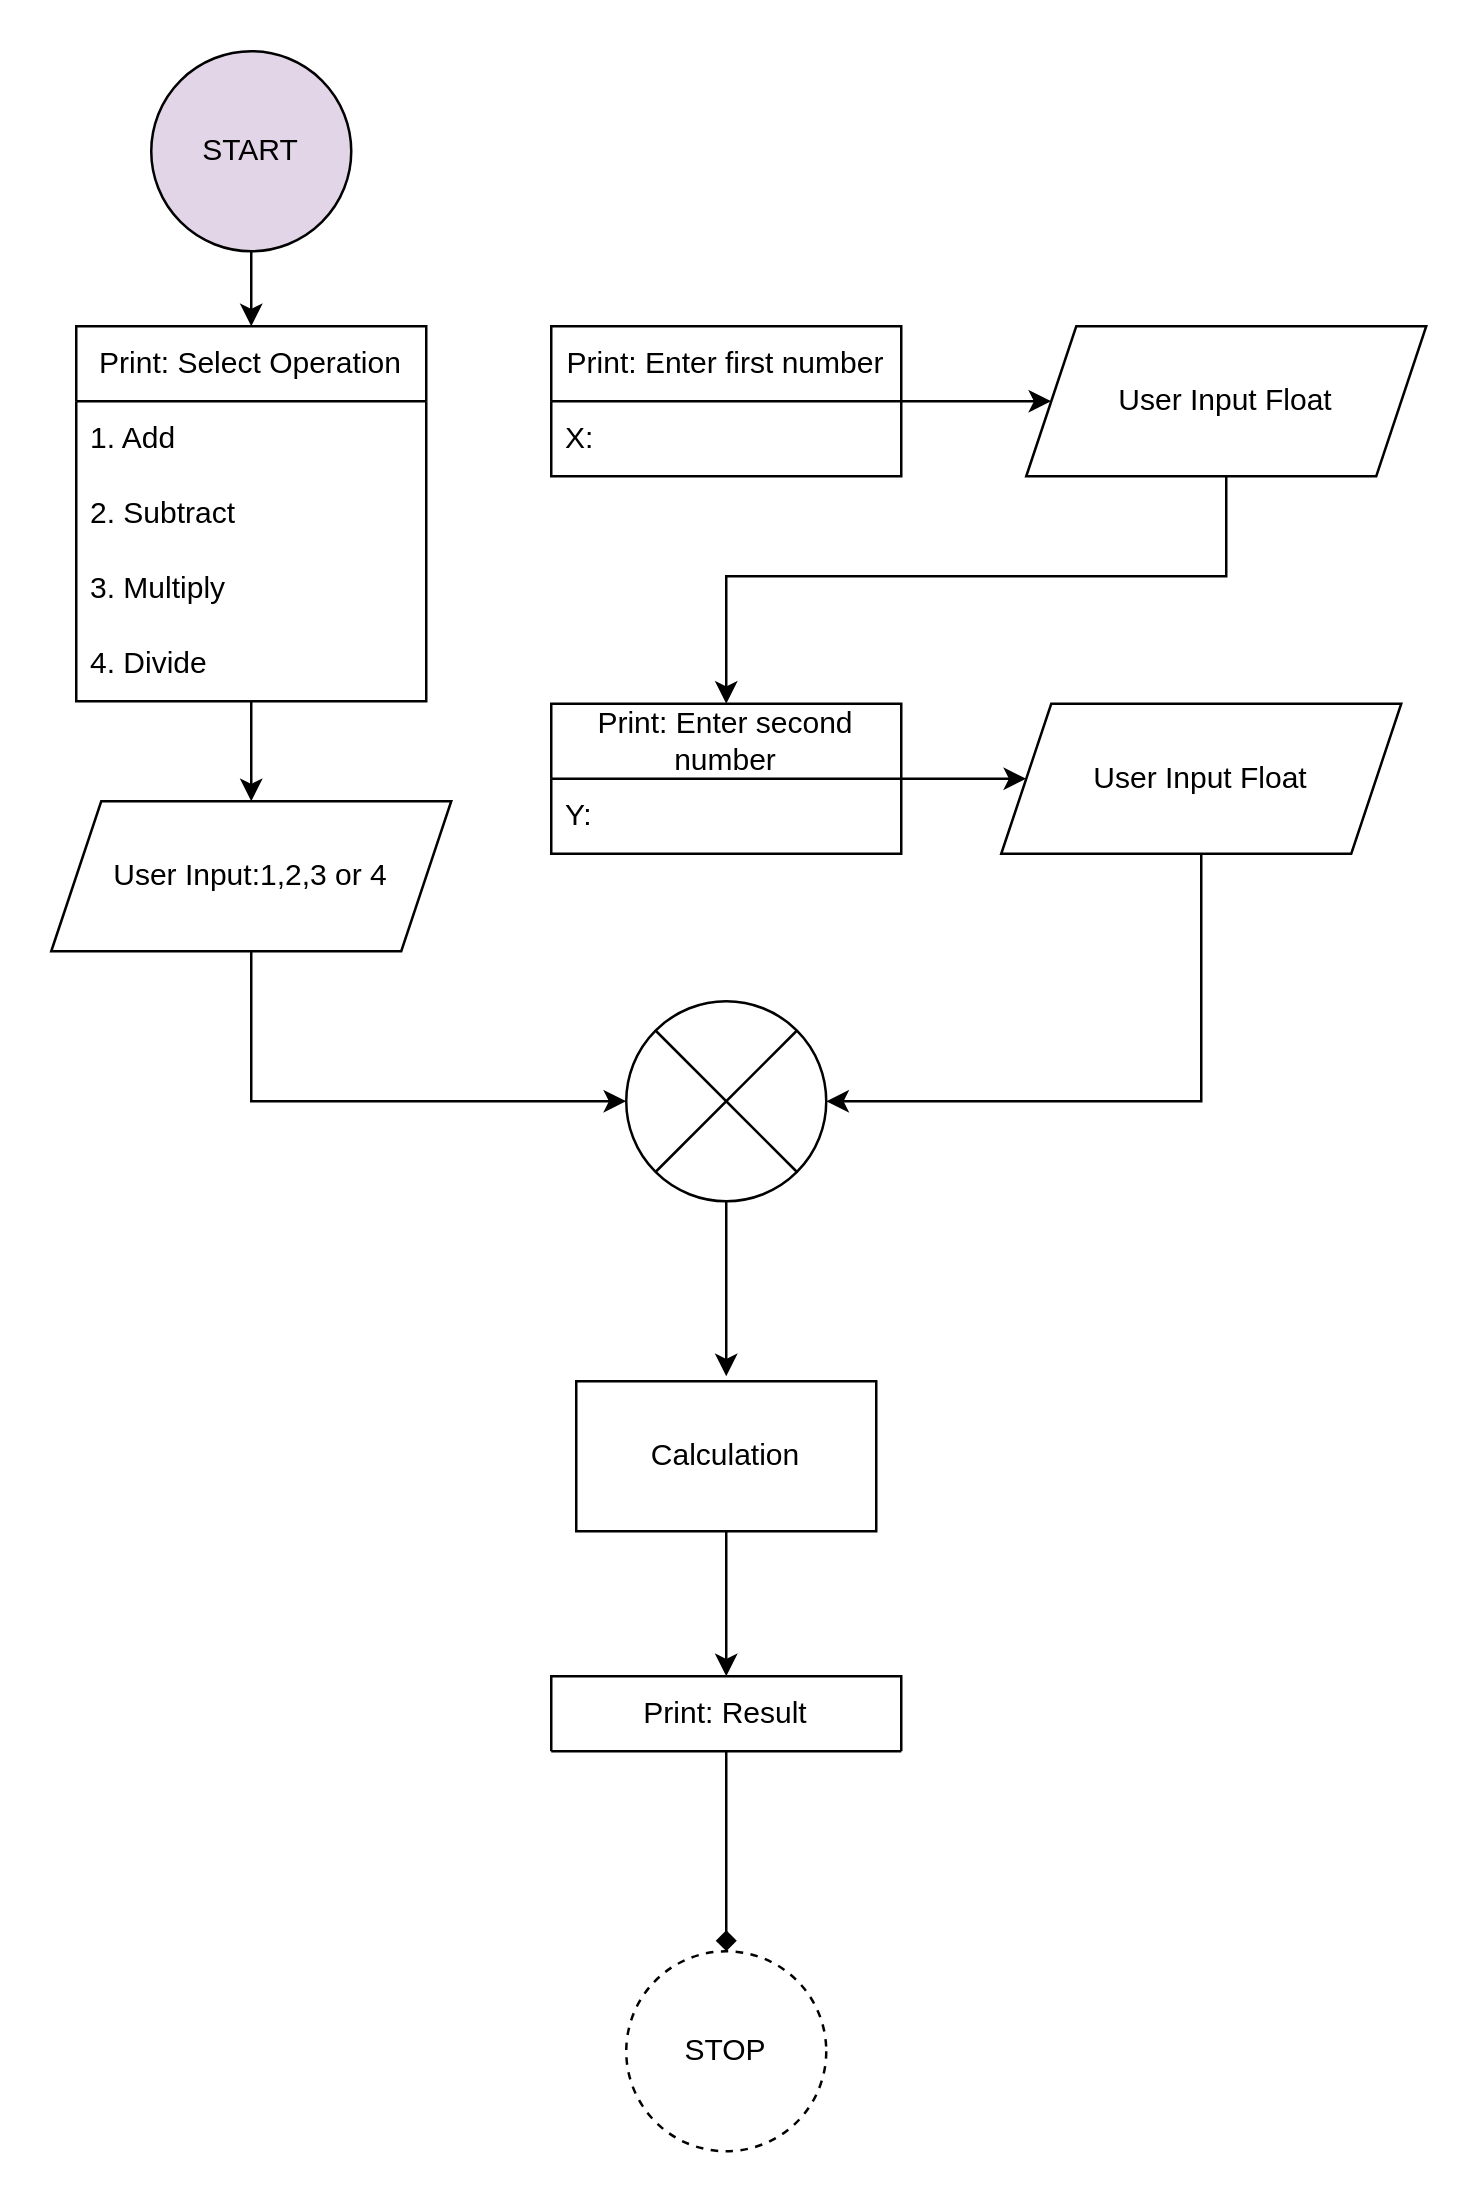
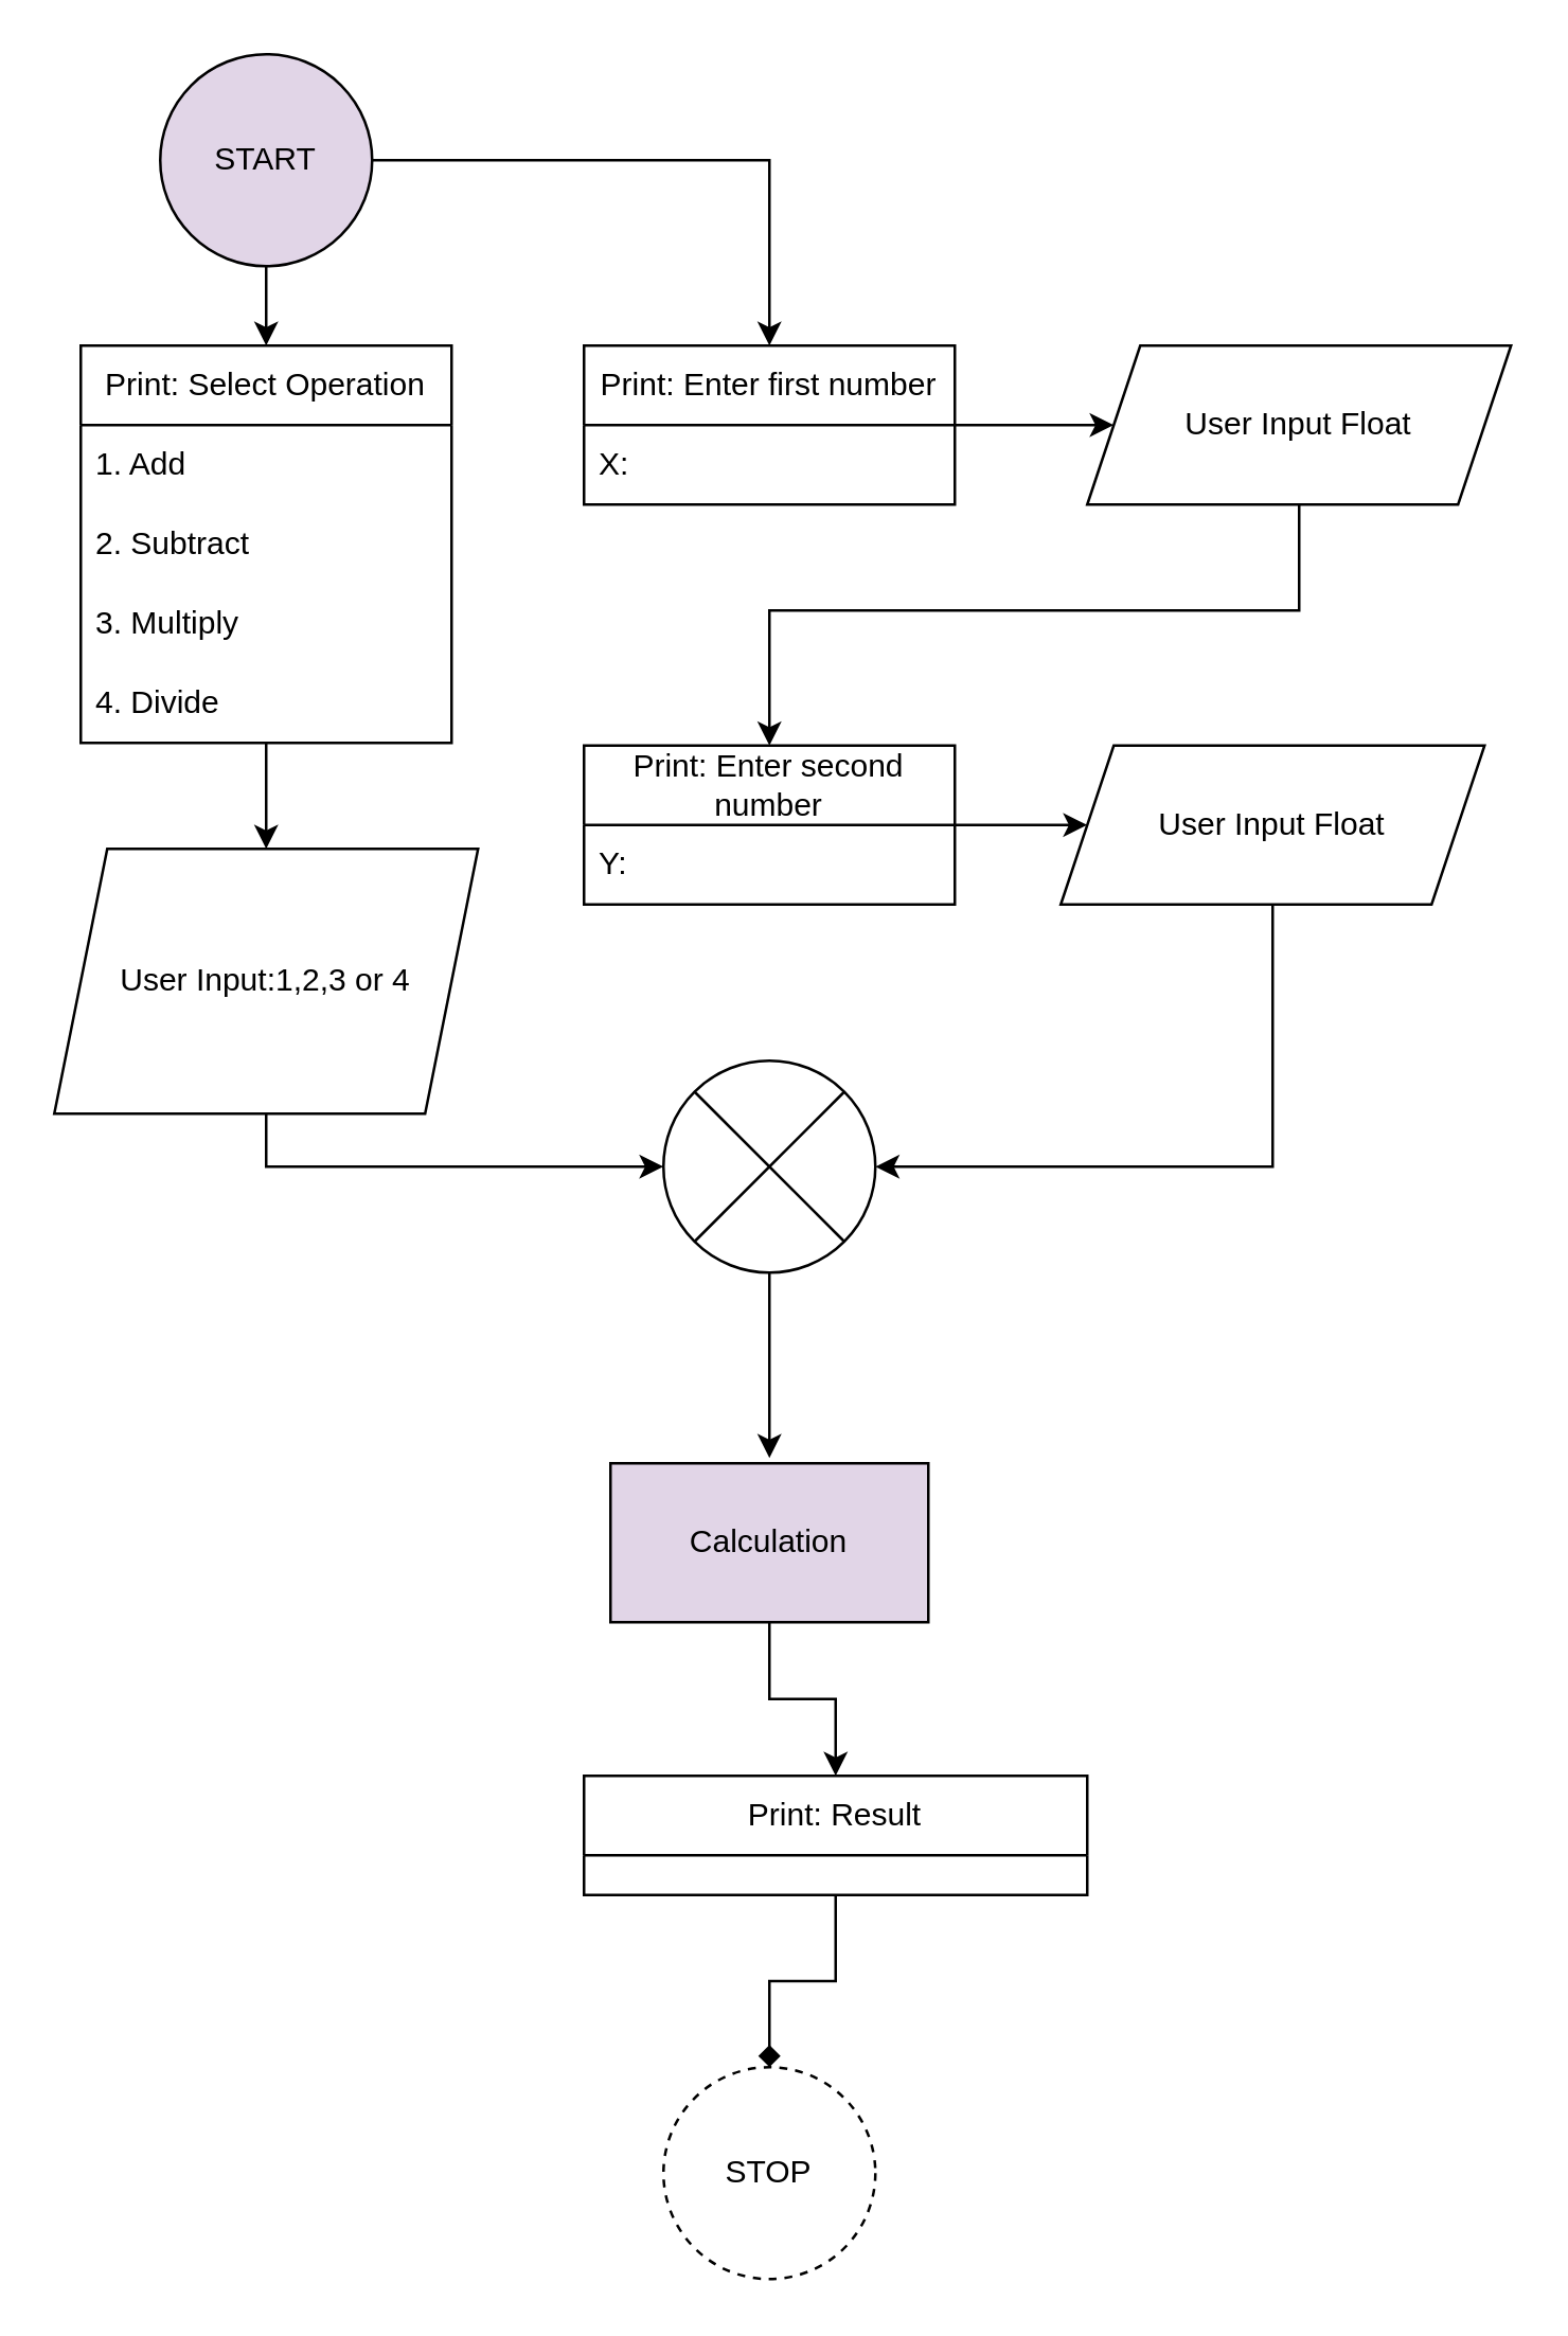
  <mxCell id="0" />
  <mxCell id="1" parent="0" />
  <mxCell id="2" style="edgeStyle=orthogonalEdgeStyle;rounded=0;orthogonalLoop=1;jettySize=auto;html=1;entryX=0.5;entryY=0;entryDx=0;entryDy=0;" edge="1" parent="1" source="4" target="6"><mxGeometry relative="1" as="geometry" /></mxCell>
+ <mxCell id="3" style="edgeStyle=orthogonalEdgeStyle;rounded=0;orthogonalLoop=1;jettySize=auto;html=1;entryX=0.5;entryY=0;entryDx=0;entryDy=0;" edge="1" parent="1" source="4" target="14"><mxGeometry relative="1" as="geometry" /></mxCell>
  <mxCell id="4" value="START" style="ellipse;whiteSpace=wrap;html=1;aspect=fixed;fillColor=#e1d5e7;" parent="1" vertex="1"><mxGeometry x="60" y="20" width="80" height="80" as="geometry" /></mxCell>
  <mxCell id="5" style="edgeStyle=orthogonalEdgeStyle;rounded=0;orthogonalLoop=1;jettySize=auto;html=1;entryX=0.5;entryY=0;entryDx=0;entryDy=0;" edge="1" parent="1" source="6" target="12"><mxGeometry relative="1" as="geometry" /></mxCell>
  <mxCell id="6" value="Print: Select Operation" style="swimlane;fontStyle=0;childLayout=stackLayout;horizontal=1;startSize=30;horizontalStack=0;resizeParent=1;resizeParentMax=0;resizeLast=0;collapsible=1;marginBottom=0;whiteSpace=wrap;html=1;" vertex="1" parent="1"><mxGeometry x="30" y="130" width="140" height="150" as="geometry" /></mxCell>
  <mxCell id="7" value="1. Add" style="text;strokeColor=none;fillColor=none;align=left;verticalAlign=middle;spacingLeft=4;spacingRight=4;overflow=hidden;points=[[0,0.5],[1,0.5]];portConstraint=eastwest;rotatable=0;whiteSpace=wrap;html=1;" vertex="1" parent="6"><mxGeometry y="30" width="140" height="30" as="geometry" /></mxCell>
  <mxCell id="8" value="2. Subtract" style="text;strokeColor=none;fillColor=none;align=left;verticalAlign=middle;spacingLeft=4;spacingRight=4;overflow=hidden;points=[[0,0.5],[1,0.5]];portConstraint=eastwest;rotatable=0;whiteSpace=wrap;html=1;" vertex="1" parent="6"><mxGeometry y="60" width="140" height="30" as="geometry" /></mxCell>
  <mxCell id="9" value="3. Multiply" style="text;strokeColor=none;fillColor=none;align=left;verticalAlign=middle;spacingLeft=4;spacingRight=4;overflow=hidden;points=[[0,0.5],[1,0.5]];portConstraint=eastwest;rotatable=0;whiteSpace=wrap;html=1;" vertex="1" parent="6"><mxGeometry y="90" width="140" height="30" as="geometry" /></mxCell>
  <mxCell id="10" value="4. Divide" style="text;strokeColor=none;fillColor=none;align=left;verticalAlign=middle;spacingLeft=4;spacingRight=4;overflow=hidden;points=[[0,0.5],[1,0.5]];portConstraint=eastwest;rotatable=0;whiteSpace=wrap;html=1;" vertex="1" parent="6"><mxGeometry y="120" width="140" height="30" as="geometry" /></mxCell>
  <mxCell id="11" style="edgeStyle=orthogonalEdgeStyle;rounded=0;orthogonalLoop=1;jettySize=auto;html=1;exitX=0.5;exitY=1;exitDx=0;exitDy=0;entryX=0;entryY=0.5;entryDx=0;entryDy=0;" edge="1" parent="1" source="12" target="27"><mxGeometry relative="1" as="geometry"><mxPoint x="230" y="440" as="targetPoint" /></mxGeometry></mxCell>
- <mxCell id="12" value="User Input:1,2,3 or 4" style="shape=parallelogram;perimeter=parallelogramPerimeter;whiteSpace=wrap;html=1;fixedSize=1;" vertex="1" parent="1"><mxGeometry x="20" y="320" width="160" height="60" as="geometry" /></mxCell>
+ <mxCell id="12" value="User Input:1,2,3 or 4" style="shape=parallelogram;perimeter=parallelogramPerimeter;whiteSpace=wrap;html=1;fixedSize=1;" vertex="1" parent="1"><mxGeometry x="20" y="320" width="160" height="100" as="geometry" /></mxCell>
  <mxCell id="13" style="edgeStyle=orthogonalEdgeStyle;rounded=0;orthogonalLoop=1;jettySize=auto;html=1;" edge="1" parent="1" source="14" target="20"><mxGeometry relative="1" as="geometry" /></mxCell>
  <mxCell id="14" value="Print: Enter first number" style="swimlane;fontStyle=0;childLayout=stackLayout;horizontal=1;startSize=30;horizontalStack=0;resizeParent=1;resizeParentMax=0;resizeLast=0;collapsible=1;marginBottom=0;whiteSpace=wrap;html=1;" vertex="1" parent="1"><mxGeometry x="220" y="130" width="140" height="60" as="geometry" /></mxCell>
  <mxCell id="15" value="X:" style="text;strokeColor=none;fillColor=none;align=left;verticalAlign=middle;spacingLeft=4;spacingRight=4;overflow=hidden;points=[[0,0.5],[1,0.5]];portConstraint=eastwest;rotatable=0;whiteSpace=wrap;html=1;" vertex="1" parent="14"><mxGeometry y="30" width="140" height="30" as="geometry" /></mxCell>
  <mxCell id="16" style="edgeStyle=orthogonalEdgeStyle;rounded=0;orthogonalLoop=1;jettySize=auto;html=1;entryX=0;entryY=0.5;entryDx=0;entryDy=0;" edge="1" parent="1" source="17" target="22"><mxGeometry relative="1" as="geometry" /></mxCell>
  <mxCell id="17" value="Print: Enter second number" style="swimlane;fontStyle=0;childLayout=stackLayout;horizontal=1;startSize=30;horizontalStack=0;resizeParent=1;resizeParentMax=0;resizeLast=0;collapsible=1;marginBottom=0;whiteSpace=wrap;html=1;" vertex="1" parent="1"><mxGeometry x="220" y="281" width="140" height="60" as="geometry" /></mxCell>
  <mxCell id="18" value="Y:" style="text;strokeColor=none;fillColor=none;align=left;verticalAlign=middle;spacingLeft=4;spacingRight=4;overflow=hidden;points=[[0,0.5],[1,0.5]];portConstraint=eastwest;rotatable=0;whiteSpace=wrap;html=1;" vertex="1" parent="17"><mxGeometry y="30" width="140" height="30" as="geometry" /></mxCell>
  <mxCell id="19" style="edgeStyle=orthogonalEdgeStyle;rounded=0;orthogonalLoop=1;jettySize=auto;html=1;" edge="1" parent="1" source="20" target="17"><mxGeometry relative="1" as="geometry"><Array as="points"><mxPoint x="490" y="230" /><mxPoint x="290" y="230" /></Array></mxGeometry></mxCell>
  <mxCell id="20" value="User Input Float" style="shape=parallelogram;perimeter=parallelogramPerimeter;whiteSpace=wrap;html=1;fixedSize=1;" vertex="1" parent="1"><mxGeometry x="410" y="130" width="160" height="60" as="geometry" /></mxCell>
  <mxCell id="21" style="edgeStyle=orthogonalEdgeStyle;rounded=0;orthogonalLoop=1;jettySize=auto;html=1;entryX=1;entryY=0.5;entryDx=0;entryDy=0;" edge="1" parent="1" source="22"><mxGeometry relative="1" as="geometry"><mxPoint x="330" y="440" as="targetPoint" /><Array as="points"><mxPoint x="480" y="440" /></Array></mxGeometry></mxCell>
  <mxCell id="22" value="User Input Float" style="shape=parallelogram;perimeter=parallelogramPerimeter;whiteSpace=wrap;html=1;fixedSize=1;" vertex="1" parent="1"><mxGeometry x="400" y="281" width="160" height="60" as="geometry" /></mxCell>
  <mxCell id="23" style="edgeStyle=orthogonalEdgeStyle;rounded=0;orthogonalLoop=1;jettySize=auto;html=1;" edge="1" parent="1"><mxGeometry relative="1" as="geometry"><mxPoint x="290" y="550" as="targetPoint" /><mxPoint x="290" y="480" as="sourcePoint" /></mxGeometry></mxCell>
  <mxCell id="24" value="STOP" style="ellipse;whiteSpace=wrap;html=1;aspect=fixed;dashed=1;" vertex="1" parent="1"><mxGeometry x="250" y="780" width="80" height="80" as="geometry" /></mxCell>
  <mxCell id="25" style="edgeStyle=orthogonalEdgeStyle;rounded=0;orthogonalLoop=1;jettySize=auto;html=1;entryX=0.5;entryY=0;entryDx=0;entryDy=0;" edge="1" parent="1" source="26" target="29"><mxGeometry relative="1" as="geometry" /></mxCell>
- <mxCell id="26" value="Calculation" style="rounded=0;whiteSpace=wrap;html=1;" vertex="1" parent="1"><mxGeometry x="230" y="552" width="120" height="60" as="geometry" /></mxCell>
+ <mxCell id="26" value="Calculation" style="rounded=0;whiteSpace=wrap;html=1;fillColor=#e1d5e7;" vertex="1" parent="1"><mxGeometry x="230" y="552" width="120" height="60" as="geometry" /></mxCell>
  <mxCell id="27" value="" style="shape=sumEllipse;perimeter=ellipsePerimeter;whiteSpace=wrap;html=1;backgroundOutline=1;" vertex="1" parent="1"><mxGeometry x="250" y="400" width="80" height="80" as="geometry" /></mxCell>
  <mxCell id="28" style="edgeStyle=orthogonalEdgeStyle;rounded=0;orthogonalLoop=1;jettySize=auto;html=1;endArrow=diamond;" edge="1" parent="1" source="29" target="24"><mxGeometry relative="1" as="geometry" /></mxCell>
- <mxCell id="29" value="Print: Result" style="swimlane;fontStyle=0;childLayout=stackLayout;horizontal=1;startSize=30;horizontalStack=0;resizeParent=1;resizeParentMax=0;resizeLast=0;collapsible=1;marginBottom=0;whiteSpace=wrap;html=1;" vertex="1" parent="1"><mxGeometry x="220" y="670" width="140" height="30" as="geometry" /></mxCell>
+ <mxCell id="29" value="Print: Result" style="swimlane;fontStyle=0;childLayout=stackLayout;horizontal=1;startSize=30;horizontalStack=0;resizeParent=1;resizeParentMax=0;resizeLast=0;collapsible=1;marginBottom=0;whiteSpace=wrap;html=1;" vertex="1" parent="1"><mxGeometry x="220" y="670" width="190" height="45" as="geometry" /></mxCell>
